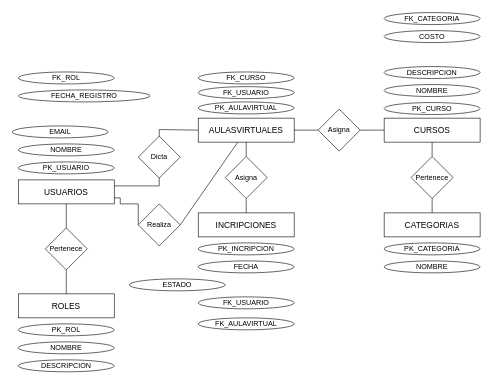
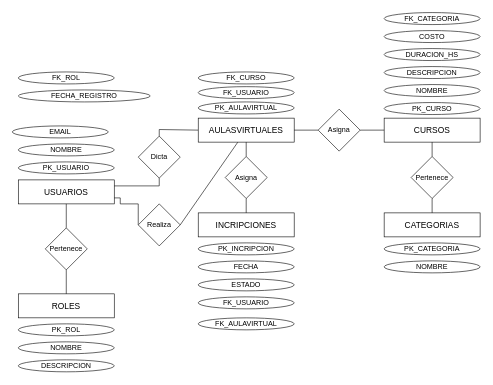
  <mxCell id="0" />
  <mxCell id="1" parent="0" />
  <mxCell id="2" value="&lt;font style=&quot;font-size: 14px;&quot;&gt;USUARIOS&lt;/font&gt;" style="rounded=0;whiteSpace=wrap;html=1;" parent="1" vertex="1"><mxGeometry x="30" y="299" width="160" height="40" as="geometry" /></mxCell>
  <mxCell id="3" value="&lt;font style=&quot;font-size: 14px;&quot;&gt;CURSOS&lt;/font&gt;" style="rounded=0;whiteSpace=wrap;html=1;" parent="1" vertex="1"><mxGeometry x="640" y="196" width="160" height="40" as="geometry" /></mxCell>
  <mxCell id="4" value="&lt;font style=&quot;font-size: 14px;&quot;&gt;INCRIPCIONES&lt;/font&gt;" style="rounded=0;whiteSpace=wrap;html=1;" parent="1" vertex="1"><mxGeometry x="330" y="354" width="160" height="40" as="geometry" /></mxCell>
  <mxCell id="5" value="&lt;font style=&quot;font-size: 14px;&quot;&gt;CATEGORIAS&lt;/font&gt;" style="rounded=0;whiteSpace=wrap;html=1;" parent="1" vertex="1"><mxGeometry x="640" y="354" width="160" height="40" as="geometry" /></mxCell>
  <mxCell id="6" value="&lt;font style=&quot;font-size: 14px;&quot;&gt;ROLES&lt;/font&gt;" style="rounded=0;whiteSpace=wrap;html=1;" parent="1" vertex="1"><mxGeometry x="30" y="489" width="160" height="40" as="geometry" /></mxCell>
  <mxCell id="7" value="PK_ROL" style="ellipse;whiteSpace=wrap;html=1;" vertex="1" parent="1"><mxGeometry x="30" y="539" width="160" height="20" as="geometry" /></mxCell>
  <mxCell id="8" value="PK_USUARIO" style="ellipse;whiteSpace=wrap;html=1;" vertex="1" parent="1"><mxGeometry x="30" y="269" width="160" height="20" as="geometry" /></mxCell>
  <mxCell id="9" value="PK_INCRIPCION" style="ellipse;whiteSpace=wrap;html=1;" vertex="1" parent="1"><mxGeometry x="330" y="404" width="160" height="20" as="geometry" /></mxCell>
  <mxCell id="10" value="PK_CURSO" style="ellipse;whiteSpace=wrap;html=1;" vertex="1" parent="1"><mxGeometry x="640" y="170" width="160" height="20" as="geometry" /></mxCell>
  <mxCell id="11" value="PK_CATEGORIA" style="ellipse;whiteSpace=wrap;html=1;" vertex="1" parent="1"><mxGeometry x="640" y="404" width="160" height="20" as="geometry" /></mxCell>
  <mxCell id="12" value="Pertenece" style="rhombus;whiteSpace=wrap;html=1;" vertex="1" parent="1"><mxGeometry x="75" y="379" width="70" height="70" as="geometry" /></mxCell>
  <mxCell id="13" value="" style="endArrow=none;html=1;rounded=0;exitX=0.5;exitY=0;exitDx=0;exitDy=0;entryX=0.5;entryY=1;entryDx=0;entryDy=0;" edge="1" parent="1" source="6" target="12"><mxGeometry width="50" height="50" relative="1" as="geometry"><mxPoint x="300" y="489" as="sourcePoint" /><mxPoint x="350" y="439" as="targetPoint" /></mxGeometry></mxCell>
  <mxCell id="14" value="" style="endArrow=none;html=1;rounded=0;exitX=0.5;exitY=0;exitDx=0;exitDy=0;entryX=0.5;entryY=1;entryDx=0;entryDy=0;" edge="1" parent="1" source="12" target="2"><mxGeometry width="50" height="50" relative="1" as="geometry"><mxPoint x="310" y="499" as="sourcePoint" /><mxPoint x="360" y="449" as="targetPoint" /></mxGeometry></mxCell>
  <mxCell id="15" value="" style="endArrow=none;html=1;rounded=0;entryX=0;entryY=0.5;entryDx=0;entryDy=0;exitX=1;exitY=0.75;exitDx=0;exitDy=0;" edge="1" parent="1" source="2" target="17"><mxGeometry width="50" height="50" relative="1" as="geometry"><mxPoint x="230" y="309" as="sourcePoint" /><mxPoint x="234" y="319" as="targetPoint" /><Array as="points"><mxPoint x="200" y="329" /><mxPoint x="200" y="339" /><mxPoint x="230" y="339" /></Array></mxGeometry></mxCell>
  <mxCell id="16" value="" style="endArrow=none;html=1;rounded=0;exitX=1;exitY=0.5;exitDx=0;exitDy=0;" edge="1" parent="1" source="17" target="38"><mxGeometry width="50" height="50" relative="1" as="geometry"><mxPoint x="274" y="374" as="sourcePoint" /><mxPoint x="384" y="524" as="targetPoint" /></mxGeometry></mxCell>
  <mxCell id="17" value="Realiza" style="rhombus;whiteSpace=wrap;html=1;" vertex="1" parent="1"><mxGeometry x="230" y="339" width="70" height="70" as="geometry" /></mxCell>
  <mxCell id="18" value="Pertenece" style="rhombus;whiteSpace=wrap;html=1;" vertex="1" parent="1"><mxGeometry x="685" y="260" width="70" height="70" as="geometry" /></mxCell>
  <mxCell id="19" value="NOMBRE" style="ellipse;whiteSpace=wrap;html=1;" vertex="1" parent="1"><mxGeometry x="30" y="569" width="160" height="20" as="geometry" /></mxCell>
  <mxCell id="20" value="DESCRIPCION" style="ellipse;whiteSpace=wrap;html=1;" vertex="1" parent="1"><mxGeometry x="30" y="599" width="160" height="20" as="geometry" /></mxCell>
  <mxCell id="21" value="NOMBRE" style="ellipse;whiteSpace=wrap;html=1;" vertex="1" parent="1"><mxGeometry x="640" y="434" width="160" height="20" as="geometry" /></mxCell>
- <mxCell id="22" value="ESTADO" style="ellipse;whiteSpace=wrap;html=1;" vertex="1" parent="1"><mxGeometry x="215" y="464" width="160" height="20" as="geometry" /></mxCell>
+ <mxCell id="22" value="ESTADO" style="ellipse;whiteSpace=wrap;html=1;" vertex="1" parent="1"><mxGeometry x="330" y="464" width="160" height="20" as="geometry" /></mxCell>
  <mxCell id="23" value="FECHA" style="ellipse;whiteSpace=wrap;html=1;" vertex="1" parent="1"><mxGeometry x="330" y="434" width="160" height="20" as="geometry" /></mxCell>
  <mxCell id="24" value="FK_USUARIO" style="ellipse;whiteSpace=wrap;html=1;" vertex="1" parent="1"><mxGeometry x="330" y="494" width="160" height="20" as="geometry" /></mxCell>
  <mxCell id="25" value="NOMBRE" style="ellipse;whiteSpace=wrap;html=1;" vertex="1" parent="1"><mxGeometry x="640" y="140" width="160" height="20" as="geometry" /></mxCell>
  <mxCell id="26" value="DESCRIPCION" style="ellipse;whiteSpace=wrap;html=1;" vertex="1" parent="1"><mxGeometry x="640" y="110" width="160" height="20" as="geometry" /></mxCell>
+ <mxCell id="27" value="DURACION_HS" style="ellipse;whiteSpace=wrap;html=1;" vertex="1" parent="1"><mxGeometry x="640" y="80" width="160" height="20" as="geometry" /></mxCell>
  <mxCell id="28" value="COSTO" style="ellipse;whiteSpace=wrap;html=1;" vertex="1" parent="1"><mxGeometry x="640" y="50" width="160" height="20" as="geometry" /></mxCell>
  <mxCell id="29" value="FK_CATEGORIA" style="ellipse;whiteSpace=wrap;html=1;" vertex="1" parent="1"><mxGeometry x="640" y="20" width="160" height="20" as="geometry" /></mxCell>
  <mxCell id="30" value="NOMBRE" style="ellipse;whiteSpace=wrap;html=1;" vertex="1" parent="1"><mxGeometry x="30" y="239" width="160" height="20" as="geometry" /></mxCell>
  <mxCell id="31" value="EMAIL" style="ellipse;whiteSpace=wrap;html=1;" vertex="1" parent="1"><mxGeometry x="20" y="209" width="160" height="20" as="geometry" /></mxCell>
  <mxCell id="32" value="FECHA_REGISTRO" style="ellipse;whiteSpace=wrap;html=1;" vertex="1" parent="1"><mxGeometry x="30" y="149" width="220" height="20" as="geometry" /></mxCell>
  <mxCell id="33" value="FK_ROL" style="ellipse;whiteSpace=wrap;html=1;" vertex="1" parent="1"><mxGeometry x="30" y="119" width="160" height="20" as="geometry" /></mxCell>
  <mxCell id="34" value="Dicta" style="rhombus;whiteSpace=wrap;html=1;" vertex="1" parent="1"><mxGeometry x="230" y="226" width="70" height="70" as="geometry" /></mxCell>
  <mxCell id="35" value="" style="endArrow=none;html=1;rounded=0;exitX=0.5;exitY=0;exitDx=0;exitDy=0;entryX=0;entryY=0.5;entryDx=0;entryDy=0;" edge="1" parent="1" source="34" target="38"><mxGeometry width="50" height="50" relative="1" as="geometry"><mxPoint x="250" y="179" as="sourcePoint" /><mxPoint x="310" y="215" as="targetPoint" /><Array as="points"><mxPoint x="265" y="215" /></Array></mxGeometry></mxCell>
  <mxCell id="36" value="" style="endArrow=none;html=1;rounded=0;exitX=1;exitY=0.25;exitDx=0;exitDy=0;entryX=0.5;entryY=1;entryDx=0;entryDy=0;" edge="1" parent="1" source="2" target="34"><mxGeometry width="50" height="50" relative="1" as="geometry"><mxPoint x="310" y="384" as="sourcePoint" /><mxPoint x="300" y="319" as="targetPoint" /><Array as="points"><mxPoint x="265" y="309" /></Array></mxGeometry></mxCell>
  <mxCell id="37" value="FK_AULAVIRTUAL" style="ellipse;whiteSpace=wrap;html=1;" vertex="1" parent="1"><mxGeometry x="330" y="529" width="160" height="20" as="geometry" /></mxCell>
  <mxCell id="38" value="&lt;font style=&quot;font-size: 14px;&quot;&gt;AULASVIRTUALES&lt;/font&gt;" style="rounded=0;whiteSpace=wrap;html=1;" vertex="1" parent="1"><mxGeometry x="330" y="196" width="160" height="40" as="geometry" /></mxCell>
  <mxCell id="39" value="Asigna" style="rhombus;whiteSpace=wrap;html=1;" vertex="1" parent="1"><mxGeometry x="375" y="260" width="70" height="70" as="geometry" /></mxCell>
  <mxCell id="40" value="" style="endArrow=none;html=1;rounded=0;exitX=0.5;exitY=1;exitDx=0;exitDy=0;entryX=0.5;entryY=0;entryDx=0;entryDy=0;" edge="1" parent="1" source="39" target="4"><mxGeometry width="50" height="50" relative="1" as="geometry"><mxPoint x="310" y="384" as="sourcePoint" /><mxPoint x="340" y="384" as="targetPoint" /></mxGeometry></mxCell>
  <mxCell id="41" value="" style="endArrow=none;html=1;rounded=0;exitX=0.5;exitY=1;exitDx=0;exitDy=0;entryX=0.5;entryY=0;entryDx=0;entryDy=0;" edge="1" parent="1" source="38" target="39"><mxGeometry width="50" height="50" relative="1" as="geometry"><mxPoint x="420" y="339" as="sourcePoint" /><mxPoint x="420" y="364" as="targetPoint" /></mxGeometry></mxCell>
  <mxCell id="42" value="PK_AULAVIRTUAL" style="ellipse;whiteSpace=wrap;html=1;" vertex="1" parent="1"><mxGeometry x="330" y="169" width="160" height="20" as="geometry" /></mxCell>
  <mxCell id="43" value="FK_USUARIO" style="ellipse;whiteSpace=wrap;html=1;" vertex="1" parent="1"><mxGeometry x="330" y="143.5" width="160" height="20" as="geometry" /></mxCell>
  <mxCell id="44" value="FK_CURSO" style="ellipse;whiteSpace=wrap;html=1;" vertex="1" parent="1"><mxGeometry x="330" y="119" width="160" height="20" as="geometry" /></mxCell>
  <mxCell id="45" value="Asigna" style="rhombus;whiteSpace=wrap;html=1;" vertex="1" parent="1"><mxGeometry x="530" y="181" width="70" height="70" as="geometry" /></mxCell>
  <mxCell id="46" value="" style="endArrow=none;html=1;rounded=0;exitX=0;exitY=0.5;exitDx=0;exitDy=0;entryX=1;entryY=0.5;entryDx=0;entryDy=0;" edge="1" parent="1" source="45" target="38"><mxGeometry width="50" height="50" relative="1" as="geometry"><mxPoint x="420" y="246" as="sourcePoint" /><mxPoint x="420" y="270" as="targetPoint" /></mxGeometry></mxCell>
  <mxCell id="47" value="" style="endArrow=none;html=1;rounded=0;exitX=1;exitY=0.5;exitDx=0;exitDy=0;entryX=0;entryY=0.5;entryDx=0;entryDy=0;" edge="1" parent="1" source="45" target="3"><mxGeometry width="50" height="50" relative="1" as="geometry"><mxPoint x="540" y="229" as="sourcePoint" /><mxPoint x="500" y="226" as="targetPoint" /></mxGeometry></mxCell>
  <mxCell id="48" value="" style="endArrow=none;html=1;rounded=0;exitX=0.5;exitY=1;exitDx=0;exitDy=0;entryX=0.5;entryY=0;entryDx=0;entryDy=0;" edge="1" parent="1" source="3" target="18"><mxGeometry width="50" height="50" relative="1" as="geometry"><mxPoint x="610" y="226" as="sourcePoint" /><mxPoint x="650" y="226" as="targetPoint" /></mxGeometry></mxCell>
  <mxCell id="49" value="" style="endArrow=none;html=1;rounded=0;exitX=0.5;exitY=1;exitDx=0;exitDy=0;entryX=0.5;entryY=0;entryDx=0;entryDy=0;" edge="1" parent="1" source="18" target="5"><mxGeometry width="50" height="50" relative="1" as="geometry"><mxPoint x="730" y="246" as="sourcePoint" /><mxPoint x="735" y="269" as="targetPoint" /></mxGeometry></mxCell>
